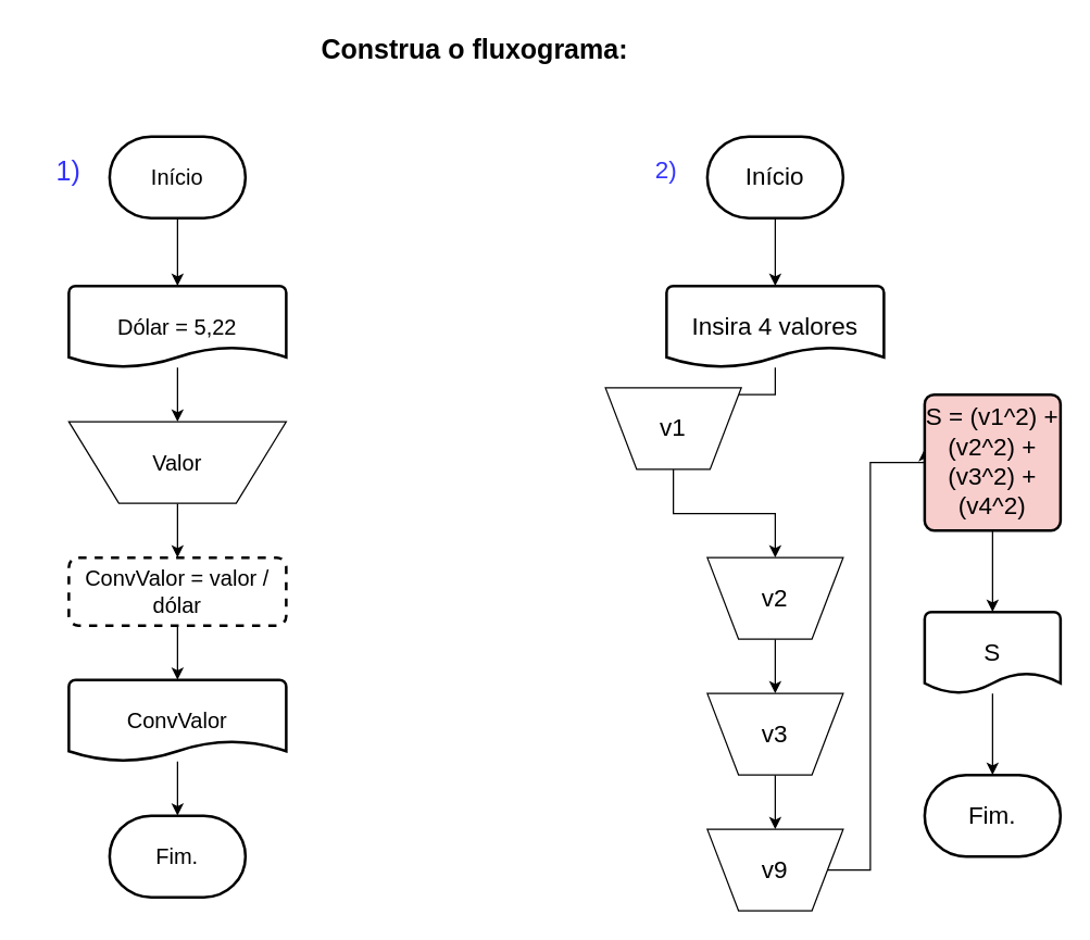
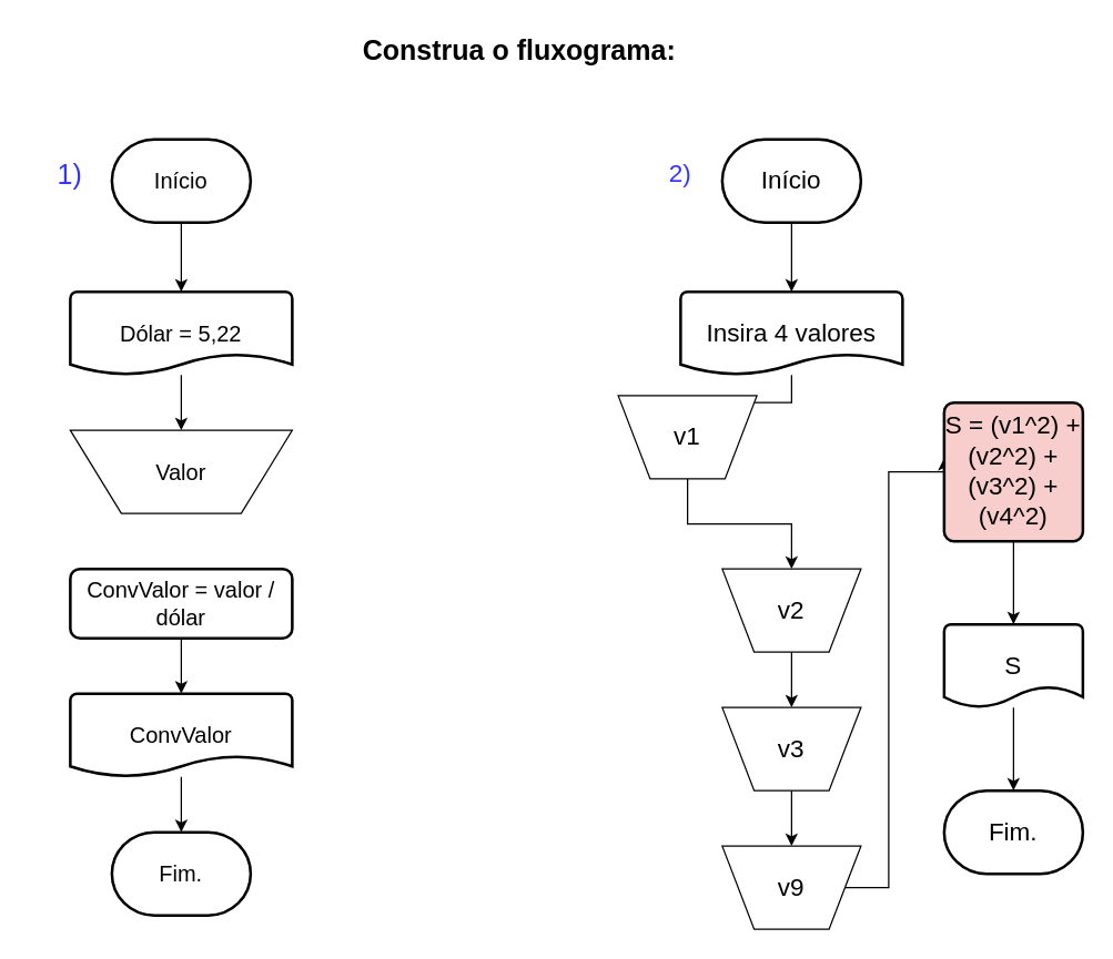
  <mxCell id="0" />
  <mxCell id="1" parent="0" />
- <mxCell id="2" value="&lt;b&gt;&lt;font style=&quot;font-size: 20px;&quot;&gt;Construa o fluxograma:&lt;/font&gt;&lt;/b&gt;" style="text;html=1;strokeColor=none;fillColor=none;align=center;verticalAlign=middle;whiteSpace=wrap;rounded=0;" vertex="1" parent="1"><mxGeometry x="124" y="20" width="450" height="30" as="geometry" /></mxCell>
+ <mxCell id="2" value="&lt;b&gt;&lt;font style=&quot;font-size: 20px;&quot;&gt;Construa o fluxograma:&lt;/font&gt;&lt;/b&gt;" style="text;html=1;strokeColor=none;fillColor=none;align=center;verticalAlign=middle;whiteSpace=wrap;rounded=0;" vertex="1" parent="1"><mxGeometry x="149" y="20" width="450" height="30" as="geometry" /></mxCell>
  <mxCell id="3" value="&lt;font color=&quot;#3333FF&quot;&gt;1)&lt;/font&gt;" style="text;html=1;strokeColor=none;fillColor=none;align=center;verticalAlign=middle;whiteSpace=wrap;rounded=0;fontSize=20;" vertex="1" parent="1"><mxGeometry x="20" y="110" width="60" height="30" as="geometry" /></mxCell>
  <mxCell id="4" style="edgeStyle=orthogonalEdgeStyle;rounded=0;orthogonalLoop=1;jettySize=auto;html=1;fontSize=16;fontColor=#000000;" edge="1" parent="1" source="5" target="9"><mxGeometry relative="1" as="geometry" /></mxCell>
  <mxCell id="5" value="&lt;div style=&quot;font-size: 16px;&quot;&gt;&lt;font color=&quot;#000000&quot;&gt;Início&lt;/font&gt;&lt;/div&gt;" style="strokeWidth=2;html=1;shape=mxgraph.flowchart.terminator;whiteSpace=wrap;fontSize=20;fontColor=#3333FF;" vertex="1" parent="1"><mxGeometry x="80" y="100" width="100" height="60" as="geometry" /></mxCell>
  <mxCell id="6" style="edgeStyle=orthogonalEdgeStyle;rounded=0;orthogonalLoop=1;jettySize=auto;html=1;fontSize=16;fontColor=#000000;" edge="1" parent="1" source="7" target="13"><mxGeometry relative="1" as="geometry" /></mxCell>
- <mxCell id="7" value="ConvValor = valor / dólar" style="rounded=1;whiteSpace=wrap;html=1;absoluteArcSize=1;arcSize=14;strokeWidth=2;fontSize=16;fontColor=#000000;dashed=1;" vertex="1" parent="1"><mxGeometry x="50" y="410" width="160" height="50" as="geometry" /></mxCell>
+ <mxCell id="7" value="ConvValor = valor / dólar" style="rounded=1;whiteSpace=wrap;html=1;absoluteArcSize=1;arcSize=14;strokeWidth=2;fontSize=16;fontColor=#000000;" vertex="1" parent="1"><mxGeometry x="50" y="410" width="160" height="50" as="geometry" /></mxCell>
  <mxCell id="8" style="edgeStyle=orthogonalEdgeStyle;rounded=0;orthogonalLoop=1;jettySize=auto;html=1;fontSize=16;fontColor=#000000;" edge="1" parent="1" source="9" target="11"><mxGeometry relative="1" as="geometry" /></mxCell>
  <mxCell id="9" value="&lt;div&gt;Dólar = 5,22&lt;/div&gt;" style="strokeWidth=2;html=1;shape=mxgraph.flowchart.document2;whiteSpace=wrap;size=0.25;fontSize=16;fontColor=#000000;" vertex="1" parent="1"><mxGeometry x="50" y="210" width="160" height="60" as="geometry" /></mxCell>
- <mxCell id="10" style="edgeStyle=orthogonalEdgeStyle;rounded=0;orthogonalLoop=1;jettySize=auto;html=1;fontSize=16;fontColor=#000000;" edge="1" parent="1" source="11" target="7"><mxGeometry relative="1" as="geometry" /></mxCell>
  <mxCell id="11" value="Valor" style="verticalLabelPosition=middle;verticalAlign=middle;html=1;shape=trapezoid;perimeter=trapezoidPerimeter;whiteSpace=wrap;size=0.23;arcSize=10;flipV=1;labelPosition=center;align=center;fontSize=16;fontColor=#000000;" vertex="1" parent="1"><mxGeometry x="50" y="310" width="160" height="60" as="geometry" /></mxCell>
  <mxCell id="12" style="edgeStyle=orthogonalEdgeStyle;rounded=0;orthogonalLoop=1;jettySize=auto;html=1;fontSize=16;fontColor=#000000;" edge="1" parent="1" source="13" target="14"><mxGeometry relative="1" as="geometry" /></mxCell>
  <mxCell id="13" value="ConvValor" style="strokeWidth=2;html=1;shape=mxgraph.flowchart.document2;whiteSpace=wrap;size=0.25;fontSize=16;fontColor=#000000;" vertex="1" parent="1"><mxGeometry x="50" y="500" width="160" height="60" as="geometry" /></mxCell>
  <mxCell id="14" value="Fim." style="strokeWidth=2;html=1;shape=mxgraph.flowchart.terminator;whiteSpace=wrap;fontSize=16;fontColor=#000000;" vertex="1" parent="1"><mxGeometry x="80" y="600" width="100" height="60" as="geometry" /></mxCell>
  <mxCell id="15" value="2)" style="text;html=1;strokeColor=none;fillColor=none;align=center;verticalAlign=middle;whiteSpace=wrap;rounded=0;fontSize=18;fontColor=#3333FF;" vertex="1" parent="1"><mxGeometry x="460" y="110" width="60" height="30" as="geometry" /></mxCell>
  <mxCell id="16" style="edgeStyle=orthogonalEdgeStyle;rounded=0;orthogonalLoop=1;jettySize=auto;html=1;fontSize=18;fontColor=#000000;" edge="1" parent="1" source="17" target="19"><mxGeometry relative="1" as="geometry" /></mxCell>
  <mxCell id="17" value="Início" style="strokeWidth=2;html=1;shape=mxgraph.flowchart.terminator;whiteSpace=wrap;fontSize=18;fontColor=#000000;" vertex="1" parent="1"><mxGeometry x="520" y="100" width="100" height="60" as="geometry" /></mxCell>
  <mxCell id="18" style="edgeStyle=orthogonalEdgeStyle;rounded=0;orthogonalLoop=1;jettySize=auto;html=1;fontSize=18;fontColor=#000000;" edge="1" parent="1" source="19" target="21"><mxGeometry relative="1" as="geometry" /></mxCell>
  <mxCell id="19" value="Insira 4 valores" style="strokeWidth=2;html=1;shape=mxgraph.flowchart.document2;whiteSpace=wrap;size=0.25;fontSize=18;fontColor=#000000;" vertex="1" parent="1"><mxGeometry x="490" y="210" width="160" height="60" as="geometry" /></mxCell>
  <mxCell id="20" style="edgeStyle=orthogonalEdgeStyle;rounded=0;orthogonalLoop=1;jettySize=auto;html=1;fontSize=18;fontColor=#000000;" edge="1" parent="1" source="21" target="23"><mxGeometry relative="1" as="geometry" /></mxCell>
  <mxCell id="21" value="v1" style="verticalLabelPosition=middle;verticalAlign=middle;html=1;shape=trapezoid;perimeter=trapezoidPerimeter;whiteSpace=wrap;size=0.23;arcSize=10;flipV=1;labelPosition=center;align=center;fontSize=18;fontColor=#000000;" vertex="1" parent="1"><mxGeometry x="445" y="285" width="100" height="60" as="geometry" /></mxCell>
  <mxCell id="22" style="edgeStyle=orthogonalEdgeStyle;rounded=0;orthogonalLoop=1;jettySize=auto;html=1;fontSize=18;fontColor=#000000;" edge="1" parent="1" source="23" target="25"><mxGeometry relative="1" as="geometry" /></mxCell>
  <mxCell id="23" value="v2" style="verticalLabelPosition=middle;verticalAlign=middle;html=1;shape=trapezoid;perimeter=trapezoidPerimeter;whiteSpace=wrap;size=0.23;arcSize=10;flipV=1;labelPosition=center;align=center;fontSize=18;fontColor=#000000;" vertex="1" parent="1"><mxGeometry x="520" y="410" width="100" height="60" as="geometry" /></mxCell>
  <mxCell id="24" style="edgeStyle=orthogonalEdgeStyle;rounded=0;orthogonalLoop=1;jettySize=auto;html=1;fontSize=18;fontColor=#000000;" edge="1" parent="1" source="25" target="27"><mxGeometry relative="1" as="geometry" /></mxCell>
  <mxCell id="25" value="v3" style="verticalLabelPosition=middle;verticalAlign=middle;html=1;shape=trapezoid;perimeter=trapezoidPerimeter;whiteSpace=wrap;size=0.23;arcSize=10;flipV=1;labelPosition=center;align=center;fontSize=18;fontColor=#000000;" vertex="1" parent="1"><mxGeometry x="520" y="510" width="100" height="60" as="geometry" /></mxCell>
  <mxCell id="26" style="edgeStyle=orthogonalEdgeStyle;rounded=0;orthogonalLoop=1;jettySize=auto;html=1;fontSize=18;fontColor=#000000;" edge="1" parent="1" source="27"><mxGeometry relative="1" as="geometry"><mxPoint x="680" y="330" as="targetPoint" /><Array as="points"><mxPoint x="640" y="640" /><mxPoint x="640" y="340" /><mxPoint x="680" y="340" /></Array></mxGeometry></mxCell>
  <mxCell id="27" value="v9" style="verticalLabelPosition=middle;verticalAlign=middle;html=1;shape=trapezoid;perimeter=trapezoidPerimeter;whiteSpace=wrap;size=0.23;arcSize=10;flipV=1;labelPosition=center;align=center;fontSize=18;fontColor=#000000;" vertex="1" parent="1"><mxGeometry x="520" y="610" width="100" height="60" as="geometry" /></mxCell>
  <mxCell id="28" style="edgeStyle=orthogonalEdgeStyle;rounded=0;orthogonalLoop=1;jettySize=auto;html=1;fontSize=18;fontColor=#000000;" edge="1" parent="1" source="29" target="31"><mxGeometry relative="1" as="geometry" /></mxCell>
  <mxCell id="29" value="&lt;div&gt;S = (v1^2) + (v2^2) + (v3^2) + (v4^2)&lt;br&gt;&lt;/div&gt;" style="rounded=1;whiteSpace=wrap;html=1;absoluteArcSize=1;arcSize=14;strokeWidth=2;fontSize=18;fontColor=#000000;fillColor=#f8cecc;" vertex="1" parent="1"><mxGeometry x="680" y="290" width="100" height="100" as="geometry" /></mxCell>
  <mxCell id="30" style="edgeStyle=orthogonalEdgeStyle;rounded=0;orthogonalLoop=1;jettySize=auto;html=1;fontSize=18;fontColor=#000000;" edge="1" parent="1" source="31" target="32"><mxGeometry relative="1" as="geometry" /></mxCell>
  <mxCell id="31" value="S" style="strokeWidth=2;html=1;shape=mxgraph.flowchart.document2;whiteSpace=wrap;size=0.25;fontSize=18;fontColor=#000000;" vertex="1" parent="1"><mxGeometry x="680" y="450" width="100" height="60" as="geometry" /></mxCell>
  <mxCell id="32" value="Fim." style="strokeWidth=2;html=1;shape=mxgraph.flowchart.terminator;whiteSpace=wrap;fontSize=18;fontColor=#000000;" vertex="1" parent="1"><mxGeometry x="680" y="570" width="100" height="60" as="geometry" /></mxCell>
